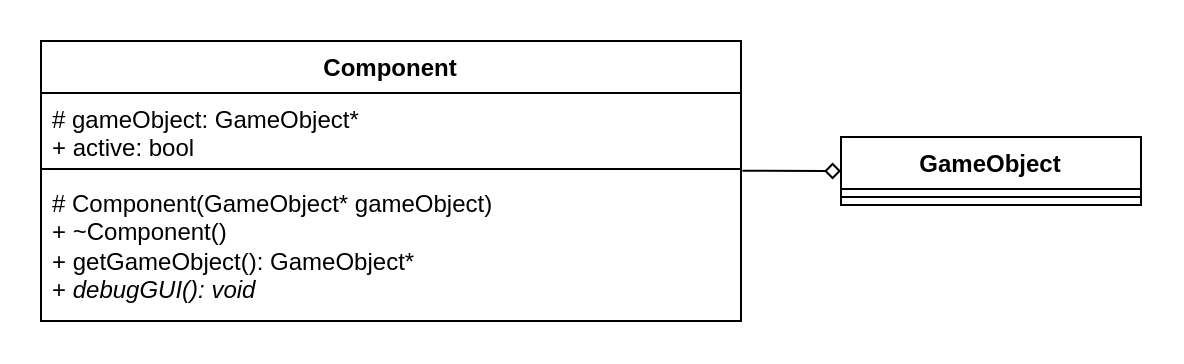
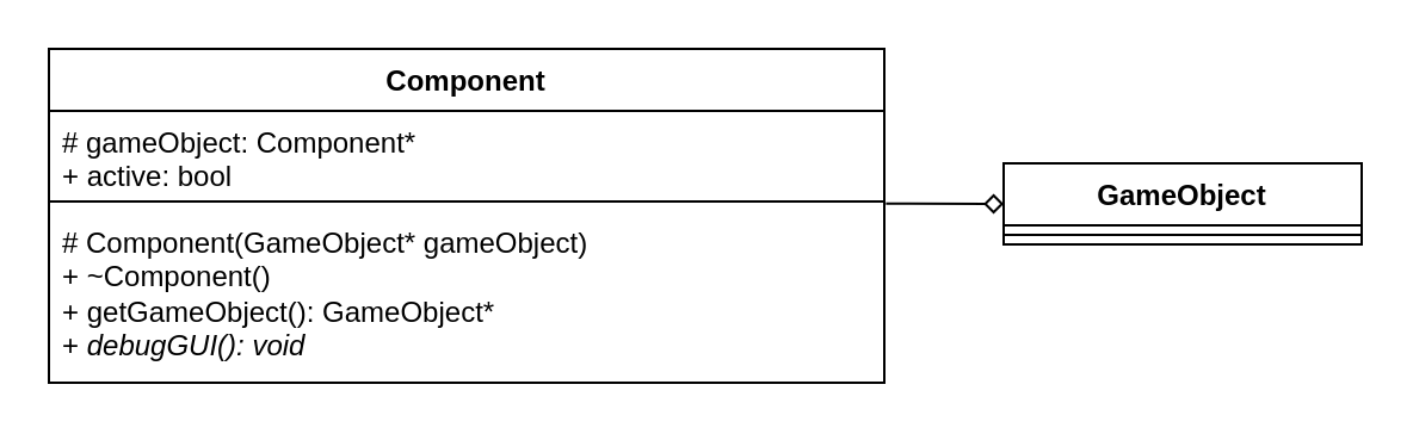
  <mxCell id="0" />
  <mxCell id="1" parent="0" />
  <mxCell id="2" value="Component" style="swimlane;fontStyle=1;align=center;verticalAlign=top;childLayout=stackLayout;horizontal=1;startSize=26;horizontalStack=0;resizeParent=1;resizeParentMax=0;resizeLast=0;collapsible=1;marginBottom=0;" parent="1" vertex="1"><mxGeometry x="20" y="20" width="350" height="140" as="geometry" /></mxCell>
- <mxCell id="3" value="# gameObject: GameObject*&#10;+ active: bool &#10;&#10;" style="text;strokeColor=none;fillColor=none;align=left;verticalAlign=top;spacingLeft=4;spacingRight=4;overflow=hidden;rotatable=0;points=[[0,0.5],[1,0.5]];portConstraint=eastwest;" parent="2" vertex="1"><mxGeometry y="26" width="350" height="34" as="geometry" /></mxCell>
+ <mxCell id="3" value="# gameObject: Component*&#10;+ active: bool &#10;&#10;" style="text;strokeColor=none;fillColor=none;align=left;verticalAlign=top;spacingLeft=4;spacingRight=4;overflow=hidden;rotatable=0;points=[[0,0.5],[1,0.5]];portConstraint=eastwest;" parent="2" vertex="1"><mxGeometry y="26" width="350" height="34" as="geometry" /></mxCell>
  <mxCell id="4" value="" style="line;strokeWidth=1;fillColor=none;align=left;verticalAlign=middle;spacingTop=-1;spacingLeft=3;spacingRight=3;rotatable=0;labelPosition=right;points=[];portConstraint=eastwest;" parent="2" vertex="1"><mxGeometry y="60" width="350" height="8" as="geometry" /></mxCell>
  <mxCell id="5" value="# Component(GameObject* gameObject)&lt;br&gt;+ ~Component()&lt;br&gt;+ getGameObject(): GameObject*&amp;nbsp;&lt;br&gt;+ &lt;i&gt;debugGUI(): void&amp;nbsp;&lt;/i&gt;" style="text;strokeColor=none;fillColor=none;align=left;verticalAlign=top;spacingLeft=4;spacingRight=4;overflow=hidden;rotatable=0;points=[[0,0.5],[1,0.5]];portConstraint=eastwest;fontStyle=0;html=1;" parent="2" vertex="1"><mxGeometry y="68" width="350" height="72" as="geometry" /></mxCell>
  <mxCell id="6" value="GameObject" style="swimlane;fontStyle=1;align=center;verticalAlign=top;childLayout=stackLayout;horizontal=1;startSize=26;horizontalStack=0;resizeParent=1;resizeParentMax=0;resizeLast=0;collapsible=1;marginBottom=0;" parent="1" vertex="1"><mxGeometry x="420" y="68" width="150" height="34" as="geometry" /></mxCell>
  <mxCell id="7" value="" style="line;strokeWidth=1;fillColor=none;align=left;verticalAlign=middle;spacingTop=-1;spacingLeft=3;spacingRight=3;rotatable=0;labelPosition=right;points=[];portConstraint=eastwest;" parent="6" vertex="1"><mxGeometry y="26" width="150" height="8" as="geometry" /></mxCell>
  <mxCell id="8" value="" style="endArrow=diamond;html=1;entryX=0;entryY=0.5;entryDx=0;entryDy=0;exitX=1.002;exitY=-0.044;exitDx=0;exitDy=0;exitPerimeter=0;endFill=0;startArrow=none;startFill=0;" parent="1" source="5" target="6" edge="1"><mxGeometry width="50" height="50" relative="1" as="geometry"><mxPoint x="340" y="218" as="sourcePoint" /><mxPoint x="390" y="168" as="targetPoint" /></mxGeometry></mxCell>
